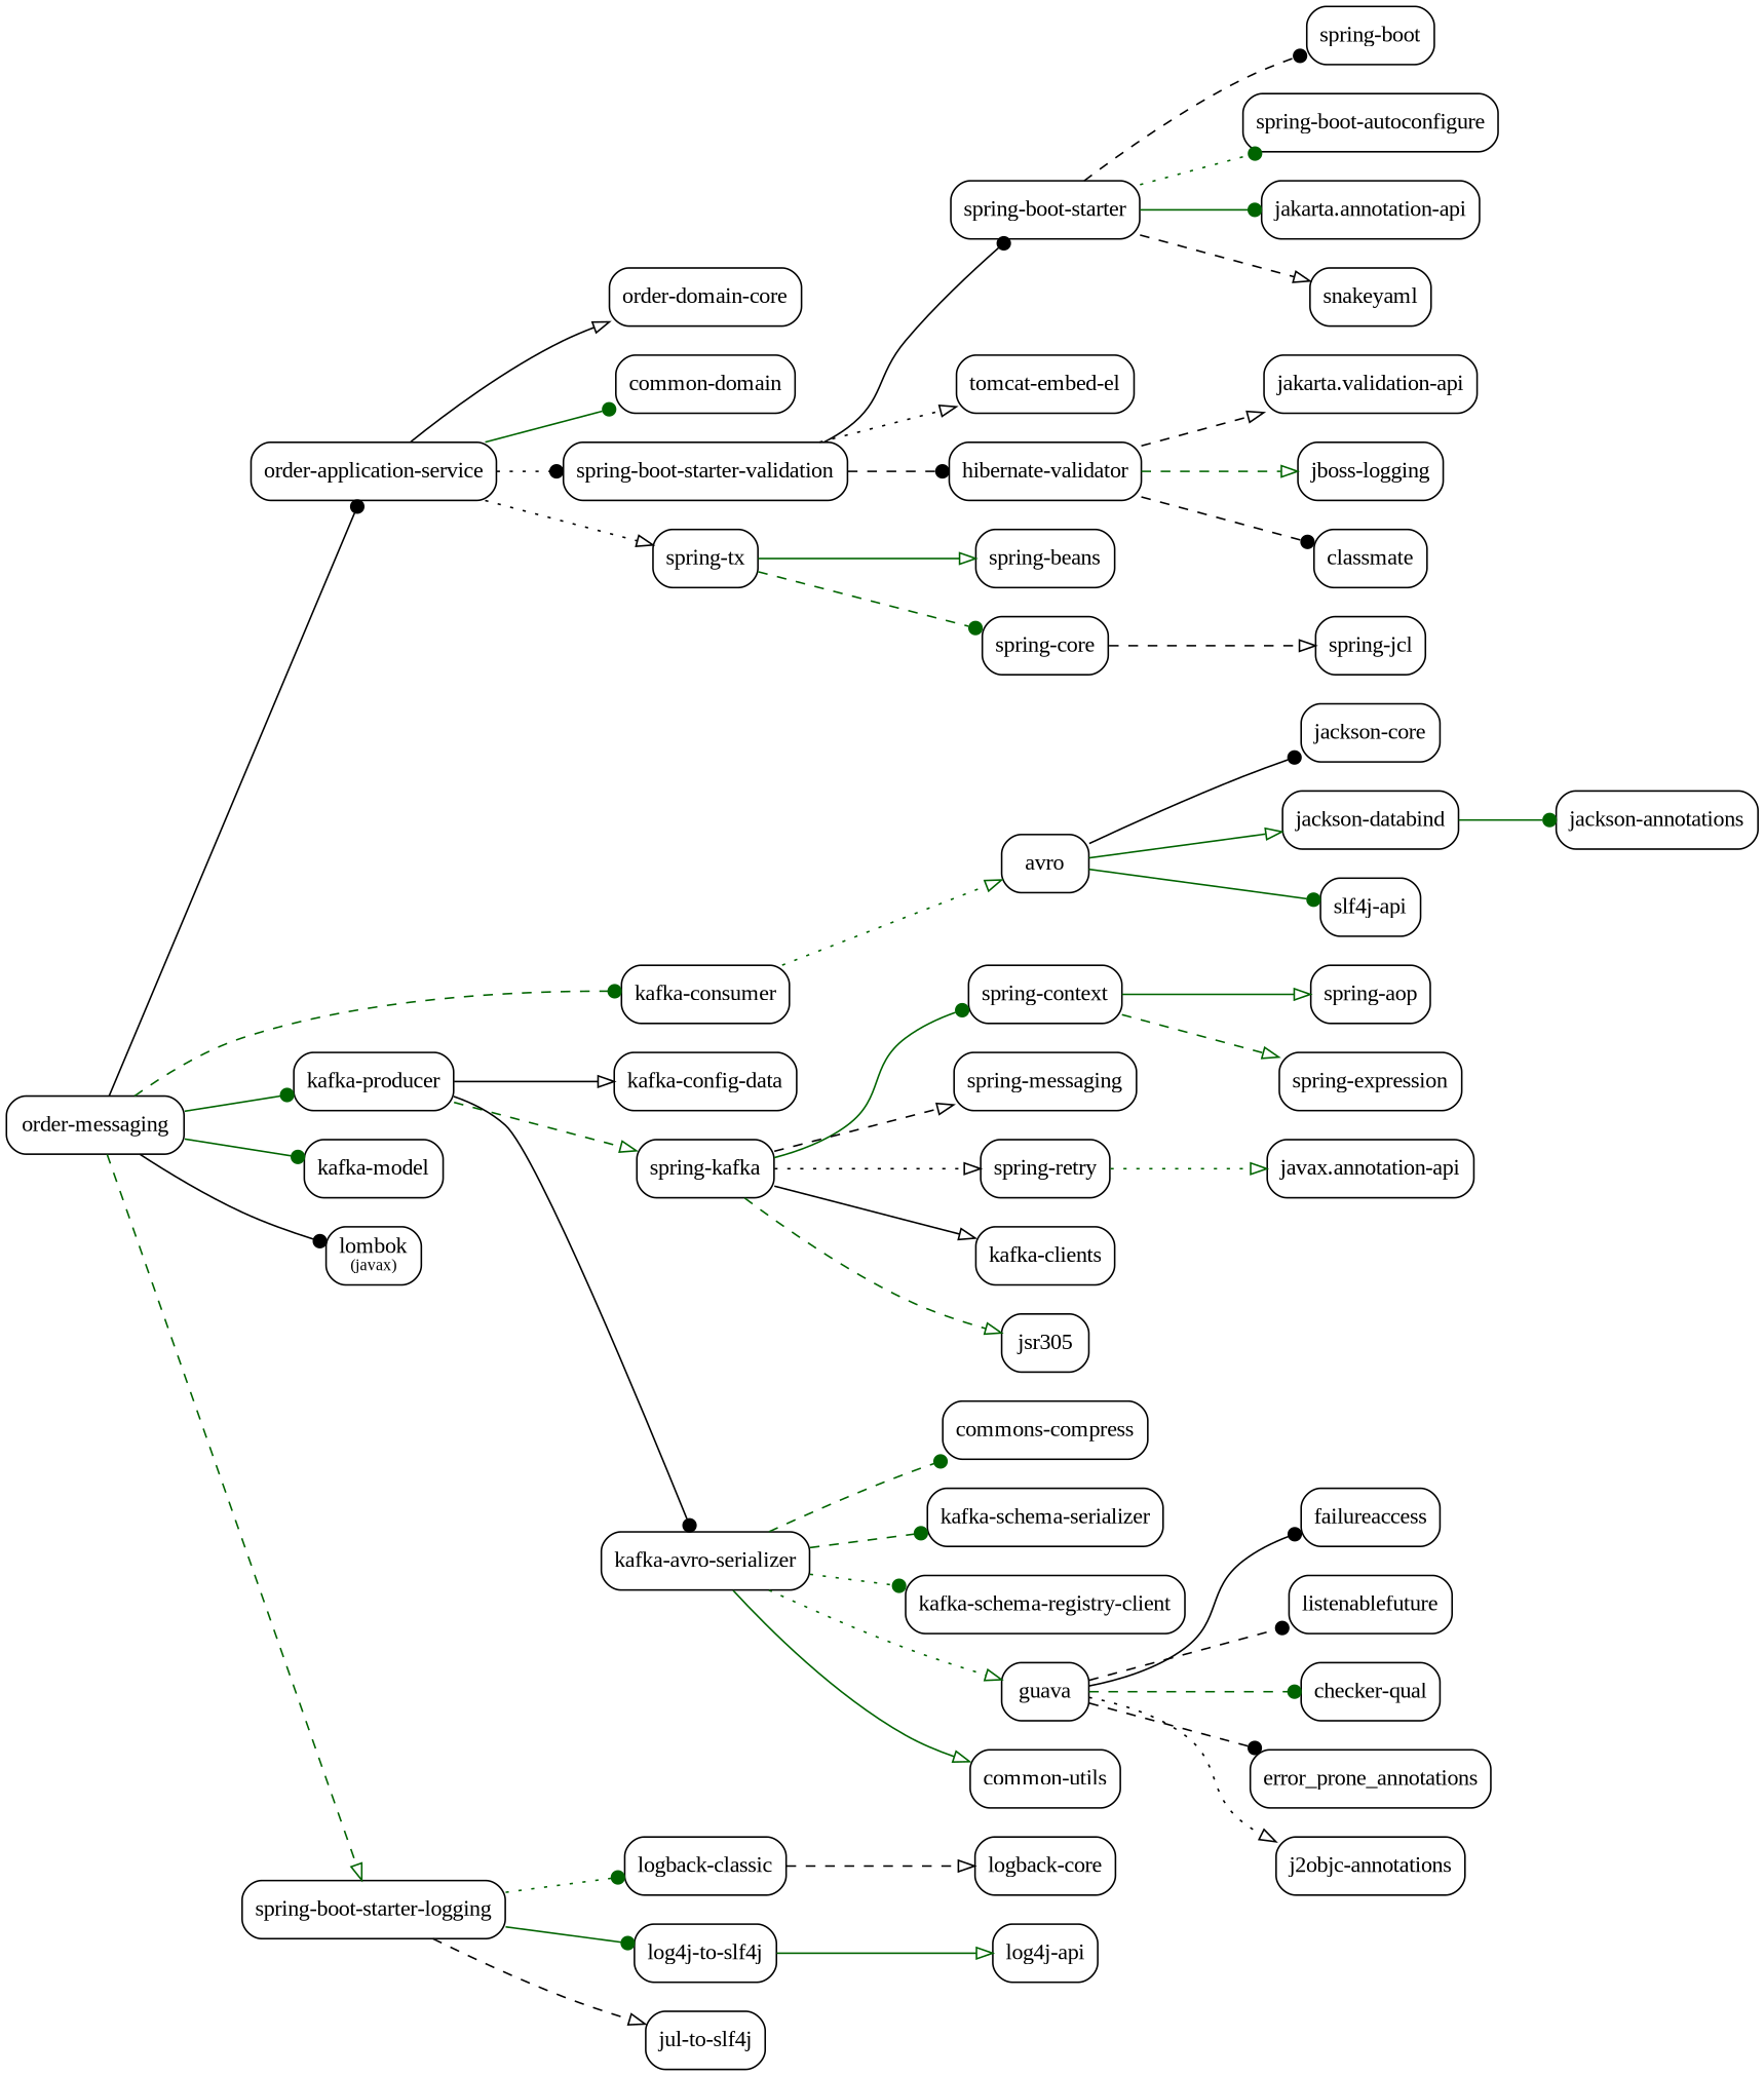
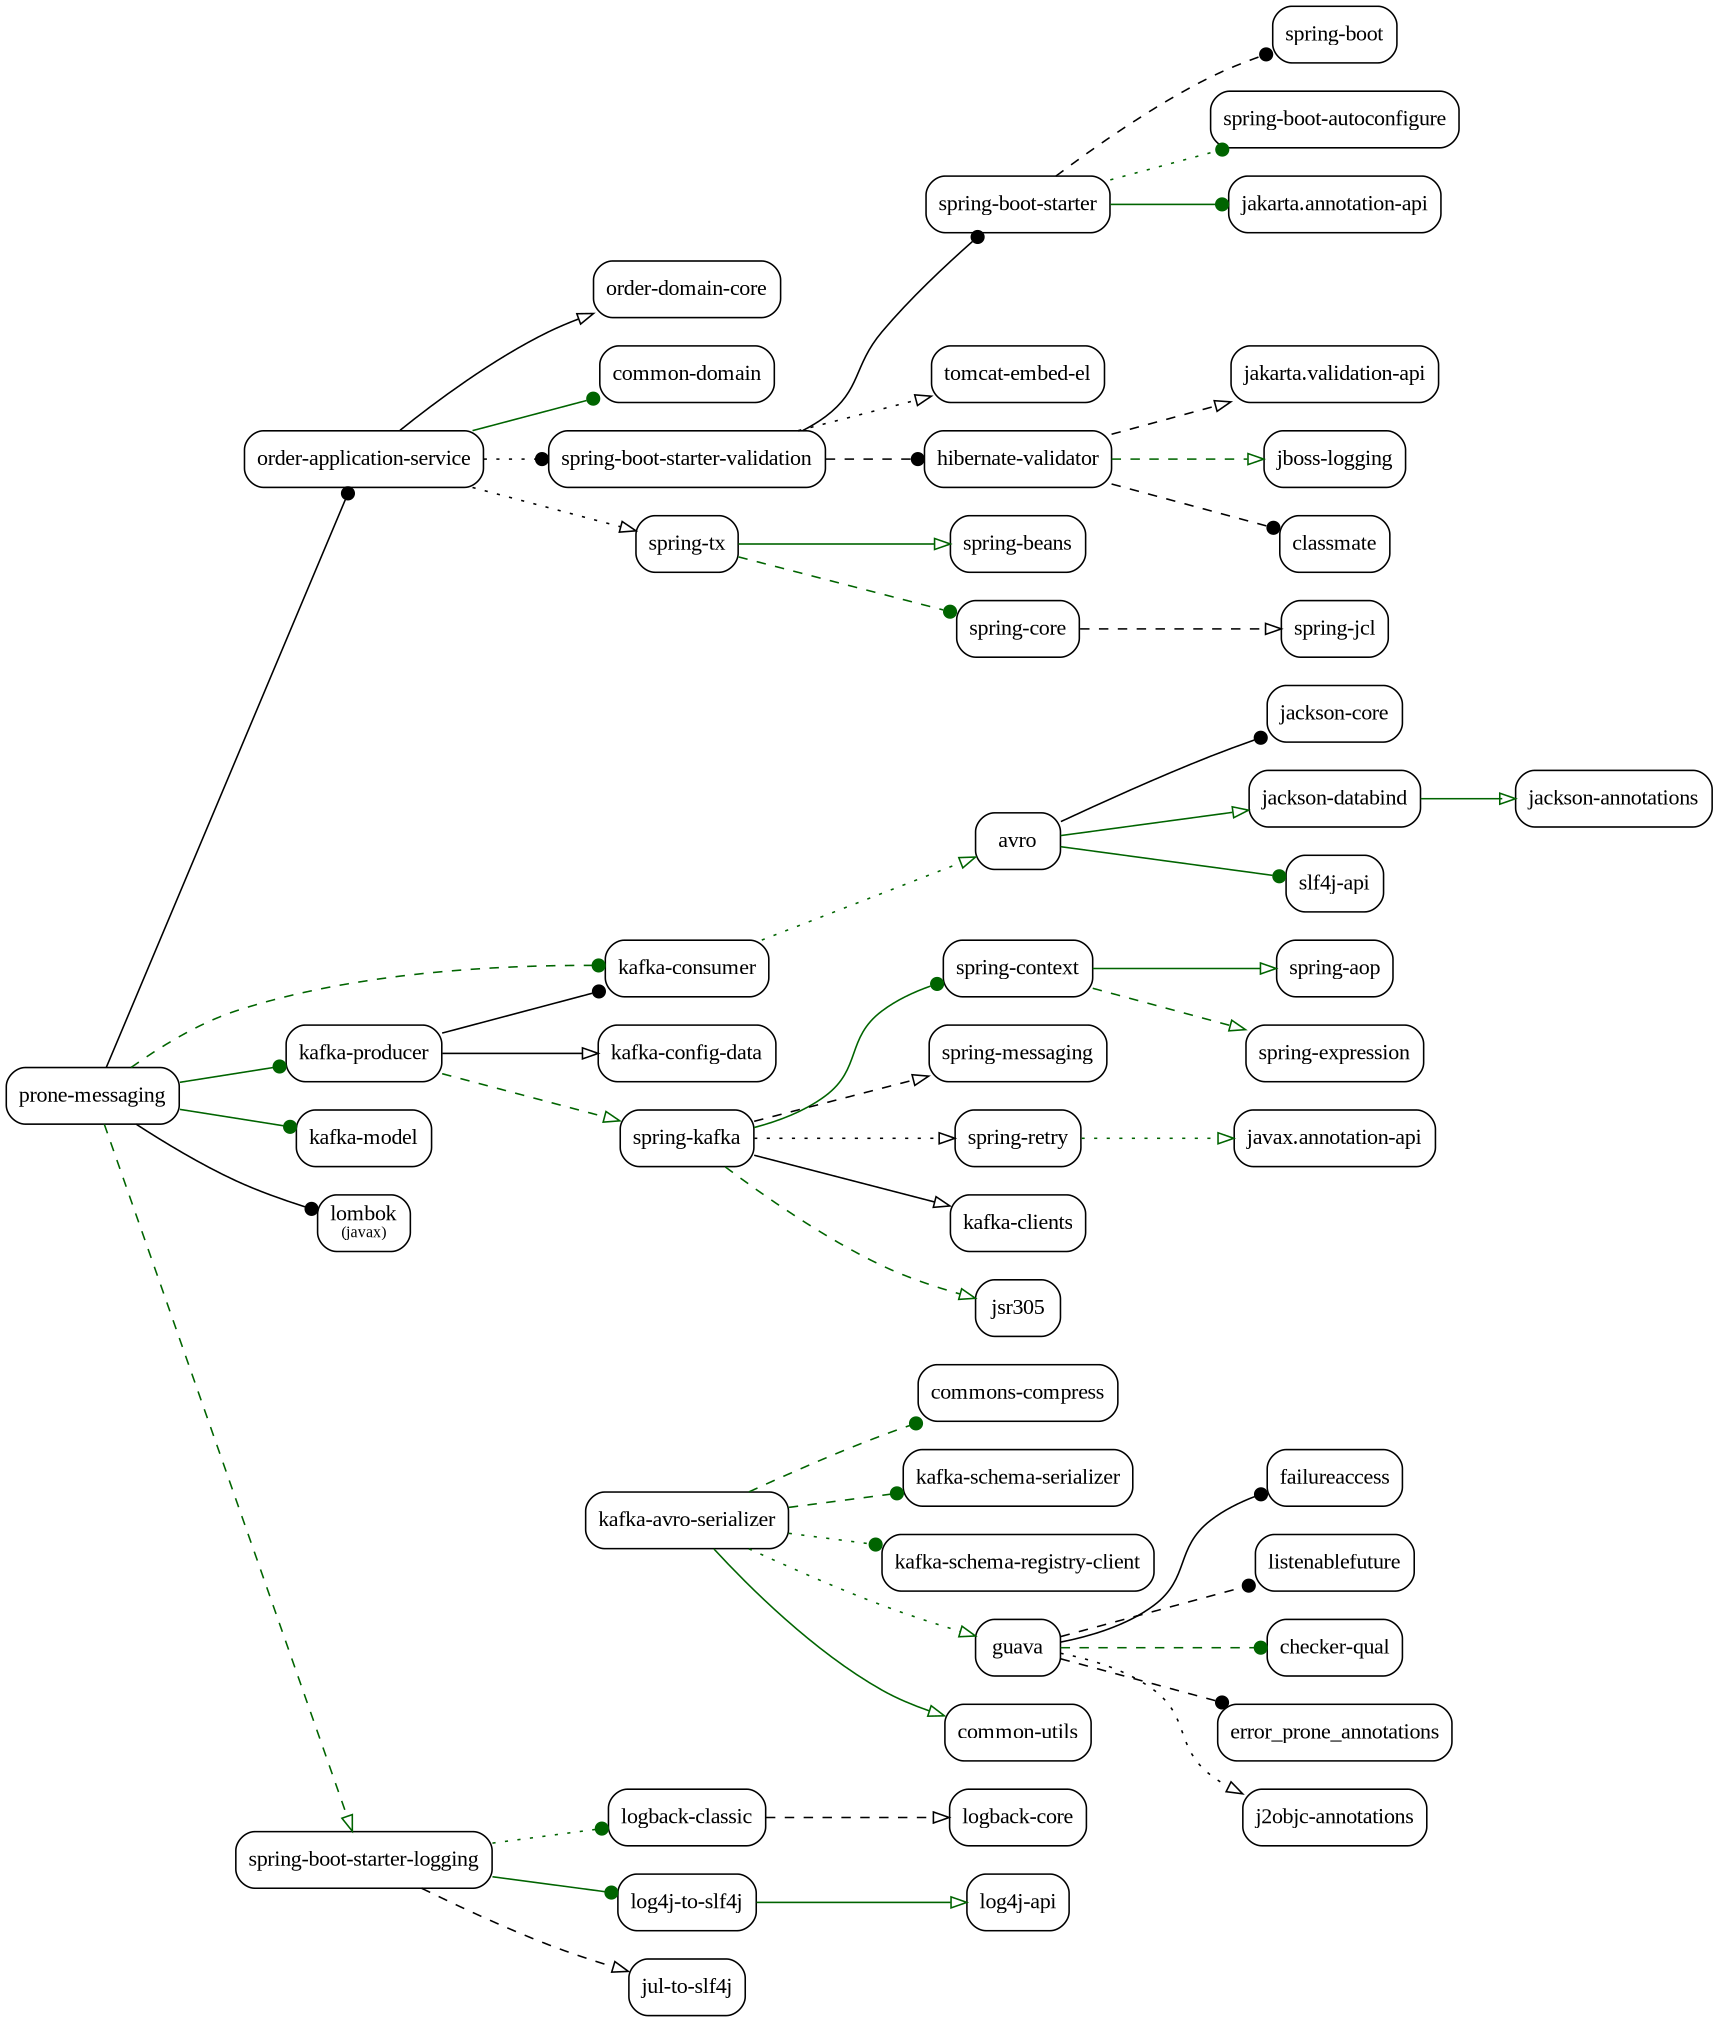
  digraph {
    fontname="Liberation Serif"
    rankdir=LR
    node [fontname="Liberation Serif" fontsize=14 shape=box style=rounded]
    edge [arrowhead=dot color=darkgreen fontname="Liberation Serif" fontsize=10 style=solid]
    n1 [label=<order-application-service>]
    n2 [label=<order-domain-core>]
    n3 [label=<common-domain>]
    n4 [label=<spring-boot-starter-validation>]
    n5 [label=<spring-tx>]
    n6 [label=<spring-boot-starter>]
    n7 [label=<tomcat-embed-el>]
    n8 [label=<hibernate-validator>]
    n9 [label=<spring-beans>]
    n10 [label=<spring-core>]
    n11 [label=<spring-boot>]
    n12 [label=<spring-boot-autoconfigure>]
    n13 [label=<jakarta.annotation-api>]
-   n14 [label=<snakeyaml>]
    n15 [label=<jakarta.validation-api>]
    n16 [label=<jboss-logging>]
    n17 [label=<classmate>]
    n18 [label=<spring-jcl>]
-   n19 [label="order-messaging"]
+   n19 [label="prone-messaging"]
    n20 [label=<kafka-producer>]
    n21 [label=<kafka-consumer>]
    n22 [label=<kafka-model>]
    n23 [label=<lombok<font point-size="10"><br/>(javax)</font>>]
    n24 [label=<spring-boot-starter-logging>]
    n25 [label=<kafka-config-data>]
    n26 [label=<spring-kafka>]
    n27 [label=<kafka-avro-serializer>]
    n28 [label=<avro>]
    n29 [label=<logback-classic>]
    n30 [label=<log4j-to-slf4j>]
    n31 [label=<jul-to-slf4j>]
    n32 [label=<spring-context>]
    n33 [label=<spring-messaging>]
    n34 [label=<spring-retry>]
    n35 [label=<kafka-clients>]
    n36 [label=<jsr305>]
    n37 [label=<commons-compress>]
    n38 [label=<kafka-schema-serializer>]
    n39 [label=<kafka-schema-registry-client>]
    n40 [label=<guava>]
    n41 [label=<common-utils>]
    n42 [label=<spring-aop>]
    n43 [label=<spring-expression>]
    n44 [label=<javax.annotation-api>]
    n45 [label=<failureaccess>]
    n46 [label=<listenablefuture>]
    n47 [label=<checker-qual>]
    n48 [label=<error_prone_annotations>]
    n49 [label=<j2objc-annotations>]
    n50 [label=<jackson-core>]
    n51 [label=<jackson-databind>]
    n52 [label=<slf4j-api>]
    n53 [label=<jackson-annotations>]
    n54 [label=<logback-core>]
    n55 [label=<log4j-api>]
    n1 -> n2 [arrowhead=onormal color=black]
    n1 -> n3
    n1 -> n4 [color=black style=dotted]
    n1 -> n5 [arrowhead=onormal color=black style=dotted]
    n4 -> n6 [color=black]
    n4 -> n7 [arrowhead=onormal color=black style=dotted]
    n4 -> n8 [color=black style=dashed]
    n5 -> n9 [arrowhead=onormal]
    n5 -> n10 [style=dashed]
    n6 -> n11 [color=black style=dashed]
    n6 -> n12 [style=dotted]
    n6 -> n13
-   n6 -> n14 [arrowhead=onormal color=black style=dashed]
    n8 -> n15 [arrowhead=onormal color=black style=dashed]
    n8 -> n16 [arrowhead=onormal style=dashed]
    n8 -> n17 [color=black style=dashed]
    n10 -> n18 [arrowhead=onormal color=black style=dashed]
    n19 -> n1 [color=black]
    n19 -> n20
    n19 -> n21 [style=dashed]
    n19 -> n22
    n19 -> n23 [color=black]
    n19 -> n24 [arrowhead=onormal style=dashed]
    n20 -> n25 [arrowhead=onormal color=black]
    n20 -> n26 [arrowhead=onormal style=dashed]
-   n20 -> n27 [color=black]
+   n20 -> n21 [color=black]
    n21 -> n28 [arrowhead=onormal style=dotted]
    n24 -> n29 [style=dotted]
    n24 -> n30
    n24 -> n31 [arrowhead=onormal color=black style=dashed]
    n26 -> n32
    n26 -> n33 [arrowhead=onormal color=black style=dashed]
    n26 -> n34 [arrowhead=onormal color=black style=dotted]
    n26 -> n35 [arrowhead=onormal color=black]
    n26 -> n36 [arrowhead=onormal style=dashed]
    n27 -> n37 [style=dashed]
    n27 -> n38 [style=dashed]
    n27 -> n39 [style=dotted]
    n27 -> n40 [arrowhead=onormal style=dotted]
    n27 -> n41 [arrowhead=onormal]
    n28 -> n50 [color=black]
    n28 -> n51 [arrowhead=onormal]
    n28 -> n52
    n29 -> n54 [arrowhead=onormal color=black style=dashed]
    n30 -> n55 [arrowhead=onormal]
    n32 -> n42 [arrowhead=onormal]
    n32 -> n43 [arrowhead=onormal style=dashed]
    n34 -> n44 [arrowhead=onormal style=dotted]
    n40 -> n45 [color=black]
    n40 -> n46 [color=black style=dashed]
    n40 -> n47 [style=dashed]
    n40 -> n48 [color=black style=dashed]
    n40 -> n49 [arrowhead=onormal color=black style=dotted]
-   n51 -> n53
+   n51 -> n53 [arrowhead=onormal]
  }
